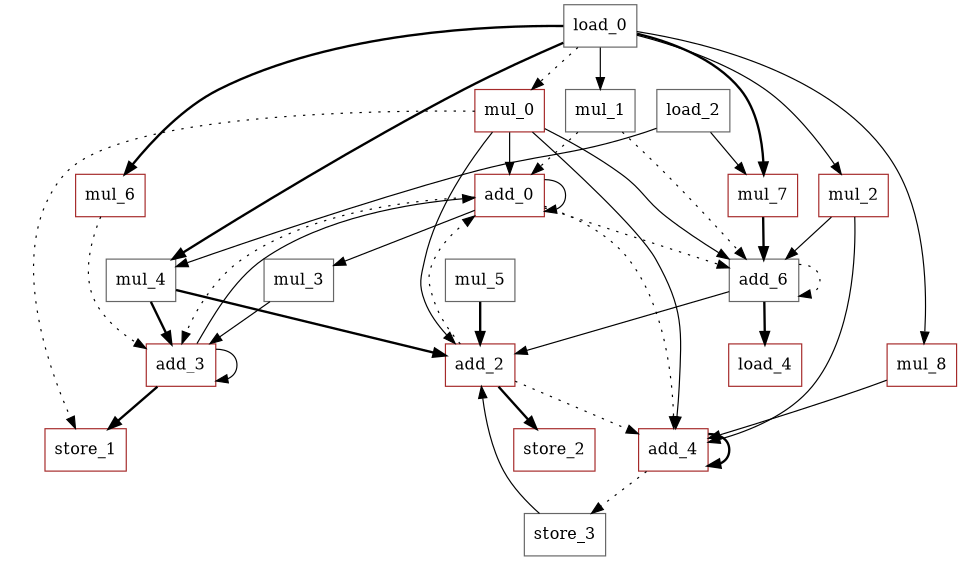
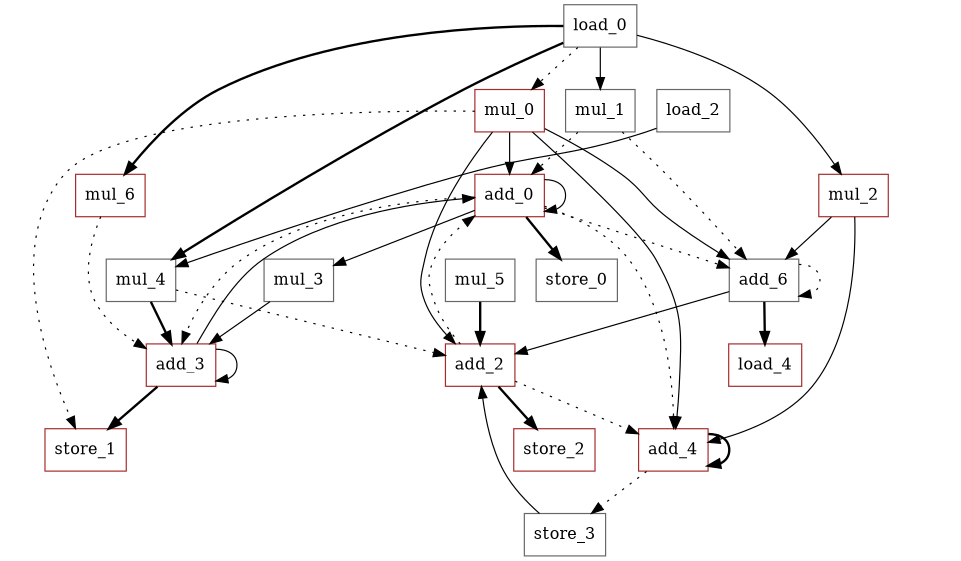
  digraph {
    node [color=brown shape=rectangle]
    edge [style=solid]
    n1 [label=add_0]
    n2 [color=gray40 label=add_6]
    n3 [label=add_3]
    n4 [label=add_4]
+   n5 [color=gray40 label=store_0]
    n6 [color=gray40 label=mul_3]
    n7 [label=add_2]
    n8 [label=load_4]
    n9 [label=store_1]
    n10 [color=gray40 label=store_3]
    n11 [label=store_2]
    n12 [label=mul_0]
    n13 [color=gray40 label=mul_1]
    n14 [label=mul_2]
    n15 [color=gray40 label=mul_4]
    n16 [color=gray40 label=mul_5]
    n17 [label=mul_6]
-   n18 [label=mul_7]
-   n19 [label=mul_8]
    n20 [color=gray40 label=load_0]
    n21 [color=gray40 label=load_2]
    n1 -> n1
    n1 -> n2 [style=dotted]
    n1 -> n3 [style=dotted]
    n1 -> n4 [style=dotted]
+   n1 -> n5 [style=bold]
    n1 -> n6
    n2 -> n2 [style=dotted]
    n2 -> n7
    n2 -> n8 [style=bold]
    n3 -> n1
    n3 -> n3
    n3 -> n9 [style=bold]
    n4 -> n4 [style=bold]
    n4 -> n10 [style=dotted]
    n6 -> n3
    n7 -> n1 [style=dotted]
    n7 -> n4 [style=dotted]
    n7 -> n11 [style=bold]
    n10 -> n7
    n12 -> n1
    n12 -> n2
    n12 -> n4
    n12 -> n7
    n12 -> n9 [style=dotted]
    n13 -> n1 [style=dotted]
    n13 -> n2 [style=dotted]
    n14 -> n2
    n14 -> n4
    n15 -> n3 [style=bold]
-   n15 -> n7 [style=bold]
+   n15 -> n7 [style=dotted]
    n16 -> n7 [style=bold]
    n17 -> n3 [style=dotted]
-   n18 -> n2 [style=bold]
-   n19 -> n4
    n20 -> n12 [style=dotted]
    n20 -> n13
    n20 -> n14
    n20 -> n15 [style=bold]
    n20 -> n17 [style=bold]
-   n20 -> n18 [style=bold]
-   n20 -> n19
    n21 -> n15
-   n21 -> n18
  }
